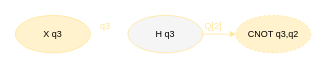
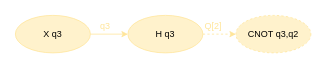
  <mxCell id="0" />
  <mxCell id="1" parent="0" />
- <mxCell id="2" style="edgeStyle=orthogonalEdgeStyle;rounded=0;orthogonalLoop=1;jettySize=auto;html=1;exitX=1;exitY=0.5;exitDx=0;exitDy=0;entryX=0;entryY=0.5;entryDx=0;entryDy=0;strokeColor=#FFE599;" edge="1" parent="1" source="3" target="6"><mxGeometry relative="1" as="geometry" /></mxCell>
- <mxCell id="3" value="H q3" style="ellipse;whiteSpace=wrap;html=1;strokeColor=#FFE599;fillColor=#f5f5f5;" vertex="1" parent="1"><mxGeometry x="170" y="20" width="100" height="50" as="geometry" /></mxCell>
+ <mxCell id="2" style="edgeStyle=orthogonalEdgeStyle;rounded=0;orthogonalLoop=1;jettySize=auto;html=1;exitX=1;exitY=0.5;exitDx=0;exitDy=0;entryX=0;entryY=0.5;entryDx=0;entryDy=0;strokeColor=#FFE599;dashed=1;" edge="1" parent="1" source="3" target="6"><mxGeometry relative="1" as="geometry" /></mxCell>
+ <mxCell id="3" value="H q3" style="ellipse;whiteSpace=wrap;html=1;strokeColor=#FFE599;fillColor=#FFF2CC;" vertex="1" parent="1"><mxGeometry x="170" y="20" width="100" height="50" as="geometry" /></mxCell>
+ <mxCell id="4" style="edgeStyle=orthogonalEdgeStyle;rounded=0;orthogonalLoop=1;jettySize=auto;html=1;exitX=1;exitY=0.5;exitDx=0;exitDy=0;entryX=0;entryY=0.5;entryDx=0;entryDy=0;strokeColor=#FFE599;" edge="1" parent="1" source="5" target="3"><mxGeometry relative="1" as="geometry" /></mxCell>
  <mxCell id="5" value="X q3" style="ellipse;whiteSpace=wrap;html=1;strokeColor=#FFE599;fillColor=#FFF2CC;" vertex="1" parent="1"><mxGeometry x="20" y="20" width="100" height="50" as="geometry" /></mxCell>
  <mxCell id="6" value="CNOT q3,q2" style="ellipse;whiteSpace=wrap;html=1;strokeColor=#FFE599;fillColor=#FFF2CC;dashed=1;" vertex="1" parent="1"><mxGeometry x="314" y="20" width="100" height="50" as="geometry" /></mxCell>
  <mxCell id="7" value="q3" style="text;html=1;strokeColor=none;fillColor=none;align=center;verticalAlign=middle;whiteSpace=wrap;rounded=0;fontColor=#FFE599;" vertex="1" parent="1"><mxGeometry x="110" y="20" width="60" height="30" as="geometry" /></mxCell>
  <mxCell id="8" value="Q[2]" style="text;html=1;strokeColor=none;fillColor=none;align=center;verticalAlign=middle;whiteSpace=wrap;rounded=0;fontColor=#FFE599;" vertex="1" parent="1"><mxGeometry x="254" y="20" width="60" height="30" as="geometry" /></mxCell>
